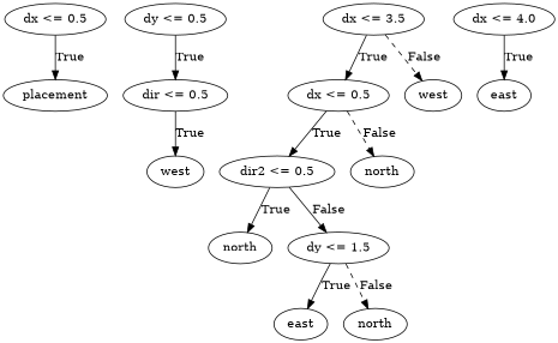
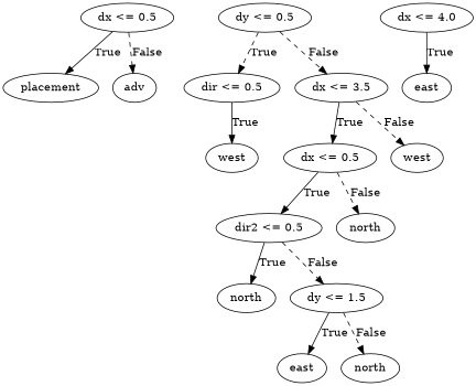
  digraph {
    n1 [label="dx <= 0.5"]
    n2 [label=placement]
+   n3 [label=adv]
    n4 [label="dy <= 0.5"]
    n5 [label="dir <= 0.5"]
    n6 [label="dx <= 3.5"]
    n7 [label=west]
    n8 [label="dx <= 0.5"]
    n9 [label=west]
    n10 [label="dx <= 4.0"]
    n11 [label=east]
    n12 [label="dir2 <= 0.5"]
    n13 [label=north]
    n14 [label=north]
    n15 [label="dy <= 1.5"]
    n16 [label=east]
    n17 [label=north]
    n1 -> n2 [label=True]
-   n4 -> n5 [label=True]
+   n1 -> n3 [label=False style=dashed]
+   n4 -> n5 [label=True style=dashed]
+   n4 -> n6 [label=False style=dashed]
    n5 -> n7 [label=True]
    n6 -> n8 [label=True]
    n6 -> n9 [label=False style=dashed]
    n8 -> n12 [label=True]
    n8 -> n13 [label=False style=dashed]
    n10 -> n11 [label=True]
    n12 -> n14 [label=True]
-   n12 -> n15 [label=False style=solid]
+   n12 -> n15 [label=False style=dashed]
    n15 -> n16 [label=True]
    n15 -> n17 [label=False style=dashed]
  }
